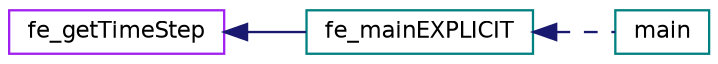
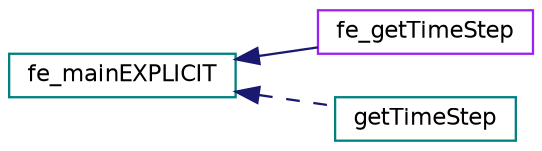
  digraph {
    rankdir=LR
    node [color=teal fillcolor=white fontname=Helvetica fontsize=10 shape=record style=filled]
    edge [color=midnightblue dir=back fontname=Helvetica fontsize=10 labelfontname=Helvetica labelfontsize=10]
    n1 [color=purple height=0.2 label=fe_getTimeStep width=0.4]
    n2 [height=0.2 label=fe_mainEXPLICIT width=0.4]
-   n3 [height=0.2 label=main width=0.4]
-   n1 -> n2 [style=solid]
+   n3 [height=0.2 label=getTimeStep width=0.4]
+   n2 -> n1 [style=solid]
    n2 -> n3 [style=dashed]
  }
